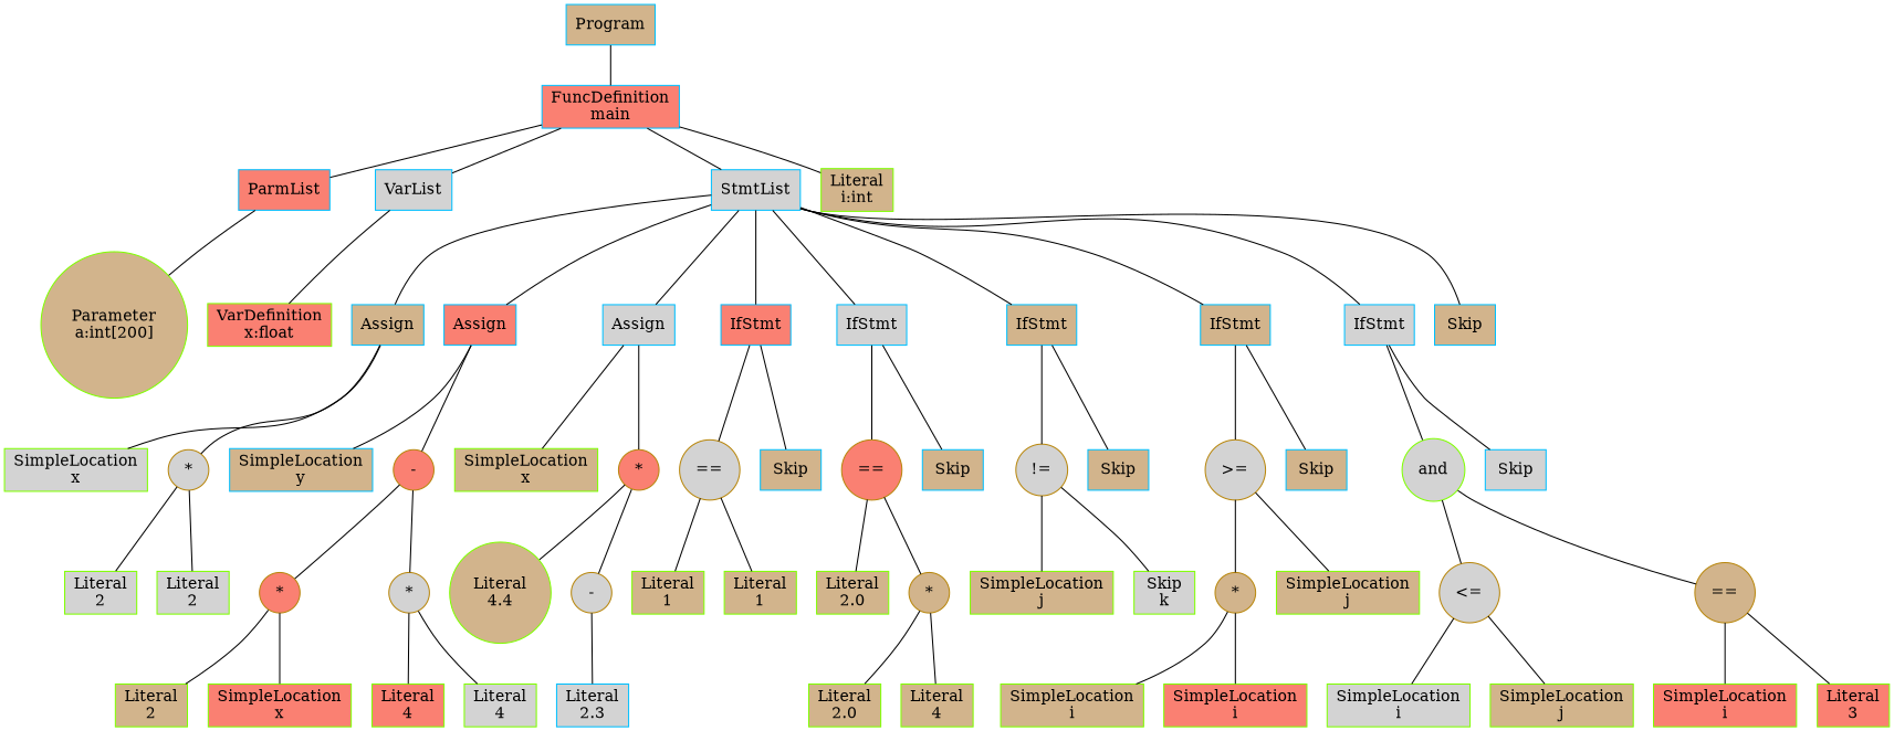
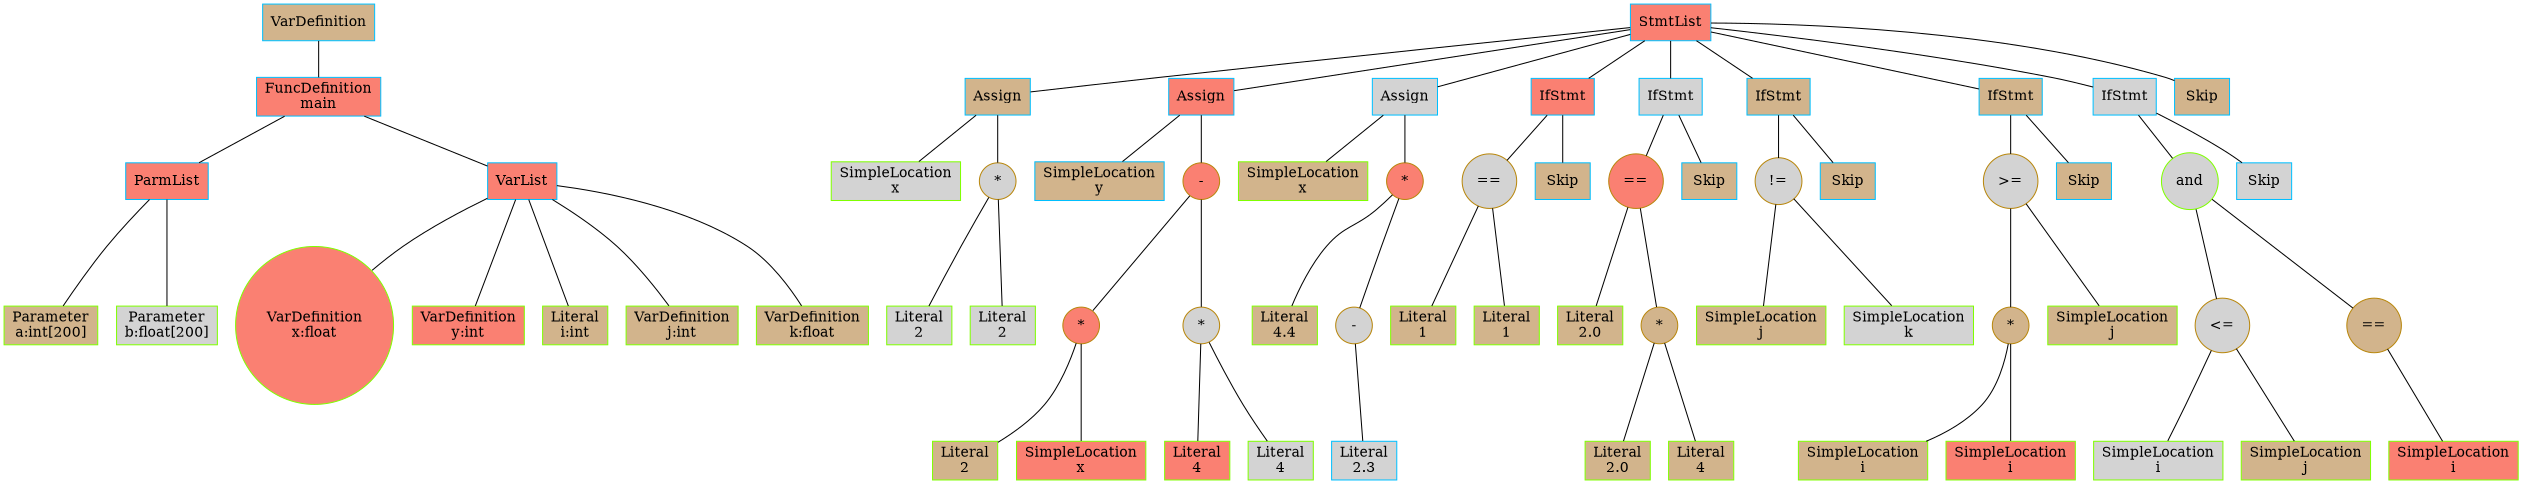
  digraph {
    node [color=chartreuse fillcolor=tan shape=box style=filled]
    edge [arrowhead=none]
-   n1 [color=deepskyblue label=Program]
+   n1 [color=deepskyblue label=VarDefinition]
    n2 [color=deepskyblue fillcolor=salmon label="FuncDefinition\nmain"]
    n3 [color=deepskyblue fillcolor=salmon label=ParmList]
-   n4 [color=deepskyblue fillcolor=lightgrey label=VarList]
-   n5 [color=deepskyblue fillcolor=lightgrey label=StmtList]
-   n6 [label="Parameter\na:int[200]" shape=circle]
-   n8 [fillcolor=salmon label="VarDefinition\nx:float"]
+   n4 [color=deepskyblue fillcolor=salmon label=VarList]
+   n5 [color=deepskyblue fillcolor=salmon label=StmtList]
+   n6 [label="Parameter\na:int[200]"]
+   n7 [fillcolor=lightgrey label="Parameter\nb:float[200]"]
+   n8 [fillcolor=salmon label="VarDefinition\nx:float" shape=circle]
+   n9 [fillcolor=salmon label="VarDefinition\ny:int"]
    n10 [label="Literal\ni:int"]
+   n11 [label="VarDefinition\nj:int"]
+   n12 [label="VarDefinition\nk:float"]
    n13 [color=deepskyblue label=Assign]
    n14 [color=deepskyblue fillcolor=salmon label=Assign]
    n15 [color=deepskyblue fillcolor=lightgrey label=Assign]
    n16 [color=deepskyblue fillcolor=salmon label=IfStmt]
    n17 [color=deepskyblue fillcolor=lightgrey label=IfStmt]
    n18 [color=deepskyblue label=IfStmt]
    n19 [color=deepskyblue label=IfStmt]
    n20 [color=deepskyblue fillcolor=lightgrey label=IfStmt]
    n21 [color=deepskyblue label=Skip]
    n22 [fillcolor=lightgrey label="SimpleLocation\nx"]
    n23 [color=darkgoldenrod fillcolor=lightgrey label="*" shape=circle]
    n24 [color=deepskyblue label="SimpleLocation\ny"]
    n25 [color=darkgoldenrod fillcolor=salmon label="-" shape=circle]
    n26 [label="SimpleLocation\nx"]
    n27 [color=darkgoldenrod fillcolor=salmon label="*" shape=circle]
    n28 [color=darkgoldenrod fillcolor=lightgrey label="==" shape=circle]
    n29 [color=deepskyblue label=Skip]
    n30 [color=darkgoldenrod fillcolor=salmon label="==" shape=circle]
    n31 [color=deepskyblue label=Skip]
    n32 [color=darkgoldenrod fillcolor=lightgrey label="!=" shape=circle]
    n33 [color=deepskyblue label=Skip]
    n34 [color=darkgoldenrod fillcolor=lightgrey label=">=" shape=circle]
    n35 [color=deepskyblue label=Skip]
    n36 [fillcolor=lightgrey label=and shape=circle]
    n37 [color=deepskyblue fillcolor=lightgrey label=Skip]
    n38 [fillcolor=lightgrey label="Literal\n2"]
    n39 [fillcolor=lightgrey label="Literal\n2"]
    n40 [color=darkgoldenrod fillcolor=salmon label="*" shape=circle]
    n41 [color=darkgoldenrod fillcolor=lightgrey label="*" shape=circle]
    n42 [label="Literal\n2"]
    n43 [fillcolor=salmon label="SimpleLocation\nx"]
    n44 [fillcolor=salmon label="Literal\n4"]
    n45 [fillcolor=lightgrey label="Literal\n4"]
-   n46 [label="Literal\n4.4" shape=circle]
+   n46 [label="Literal\n4.4"]
    n47 [color=darkgoldenrod fillcolor=lightgrey label="-" shape=circle]
    n48 [color=deepskyblue fillcolor=lightgrey label="Literal\n2.3"]
    n49 [label="Literal\n1"]
    n50 [label="Literal\n1"]
    n51 [label="Literal\n2.0"]
    n52 [color=darkgoldenrod label="*" shape=circle]
    n53 [label="Literal\n2.0"]
    n54 [label="Literal\n4"]
    n55 [label="SimpleLocation\nj"]
-   n56 [fillcolor=lightgrey label="Skip\nk"]
+   n56 [fillcolor=lightgrey label="SimpleLocation\nk"]
    n57 [color=darkgoldenrod label="*" shape=circle]
    n58 [label="SimpleLocation\nj"]
    n59 [label="SimpleLocation\ni"]
    n60 [fillcolor=salmon label="SimpleLocation\ni"]
    n61 [color=darkgoldenrod fillcolor=lightgrey label="<=" shape=circle]
    n62 [color=darkgoldenrod label="==" shape=circle]
    n63 [fillcolor=lightgrey label="SimpleLocation\ni"]
    n64 [label="SimpleLocation\nj"]
    n65 [fillcolor=salmon label="SimpleLocation\ni"]
-   n66 [fillcolor=salmon label="Literal\n3"]
    n1 -> n2
    n2 -> n3
    n2 -> n4
-   n2 -> n5
    n3 -> n6
+   n3 -> n7
    n4 -> n8
-   n2 -> n10
+   n4 -> n9
+   n4 -> n10
+   n4 -> n11
+   n4 -> n12
    n5 -> n13
    n5 -> n14
    n5 -> n15
    n5 -> n16
    n5 -> n17
    n5 -> n18
    n5 -> n19
    n5 -> n20
    n5 -> n21
    n13 -> n22
    n13 -> n23
    n14 -> n24
    n14 -> n25
    n15 -> n26
    n15 -> n27
    n16 -> n28
    n16 -> n29
    n17 -> n30
    n17 -> n31
    n18 -> n32
    n18 -> n33
    n19 -> n34
    n19 -> n35
    n20 -> n36
    n20 -> n37
    n23 -> n38
    n23 -> n39
    n25 -> n40
    n25 -> n41
    n27 -> n46
    n27 -> n47
    n28 -> n49
    n28 -> n50
    n30 -> n51
    n30 -> n52
    n32 -> n55
    n32 -> n56
    n34 -> n57
    n34 -> n58
    n36 -> n61
    n36 -> n62
    n40 -> n42
    n40 -> n43
    n41 -> n44
    n41 -> n45
    n47 -> n48
    n52 -> n53
    n52 -> n54
    n57 -> n59
    n57 -> n60
    n61 -> n63
    n61 -> n64
    n62 -> n65
-   n62 -> n66
  }
